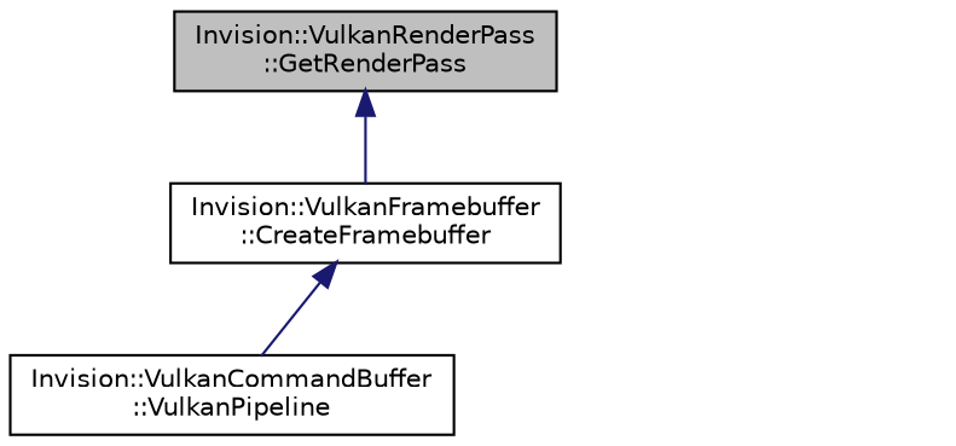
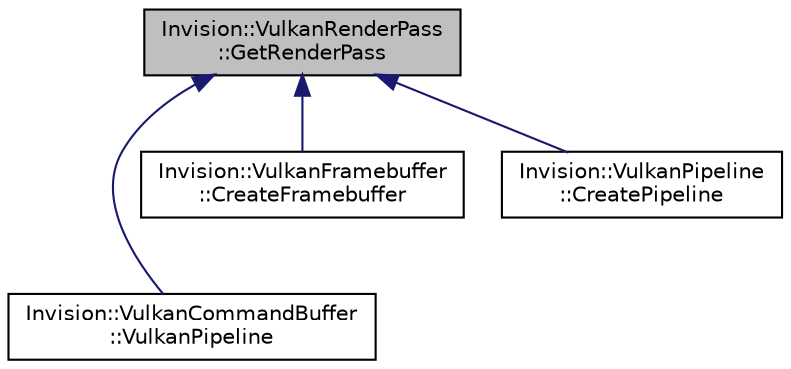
  digraph {
    rankdir=TB
    node [color=black fillcolor=white fontname=Helvetica fontsize=10 shape=record style=filled]
    edge [color=midnightblue dir=back fontname=Helvetica fontsize=10 labelfontname=Helvetica labelfontsize=10 style=solid]
    n1 [fillcolor=grey75 fontcolor=black height=0.2 label="Invision::VulkanRenderPass\l::GetRenderPass" width=0.4]
    n2 [height=0.2 label="Invision::VulkanCommandBuffer\l::VulkanPipeline" width=0.4]
    n3 [height=0.2 label="Invision::VulkanFramebuffer\l::CreateFramebuffer" width=0.4]
-   n3 -> n2
+   n4 [height=0.2 label="Invision::VulkanPipeline\l::CreatePipeline" width=0.4]
+   n1 -> n2
    n1 -> n3
+   n1 -> n4
  }
